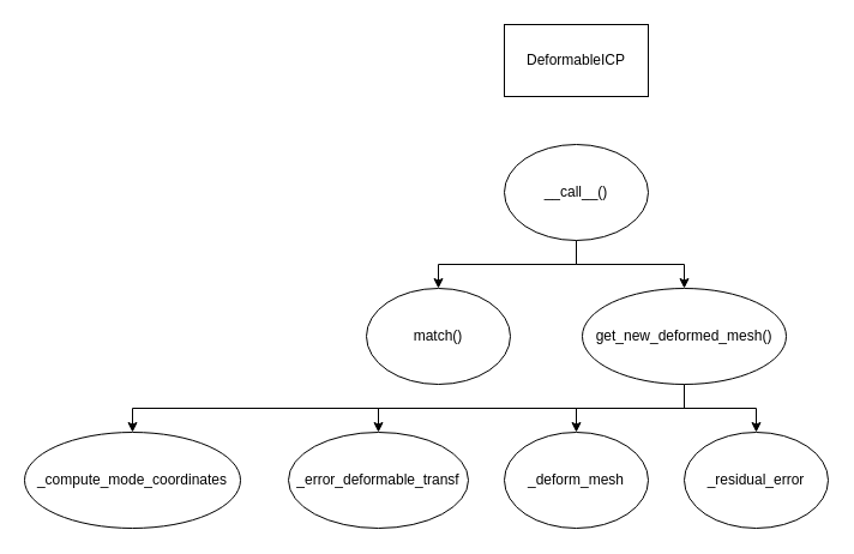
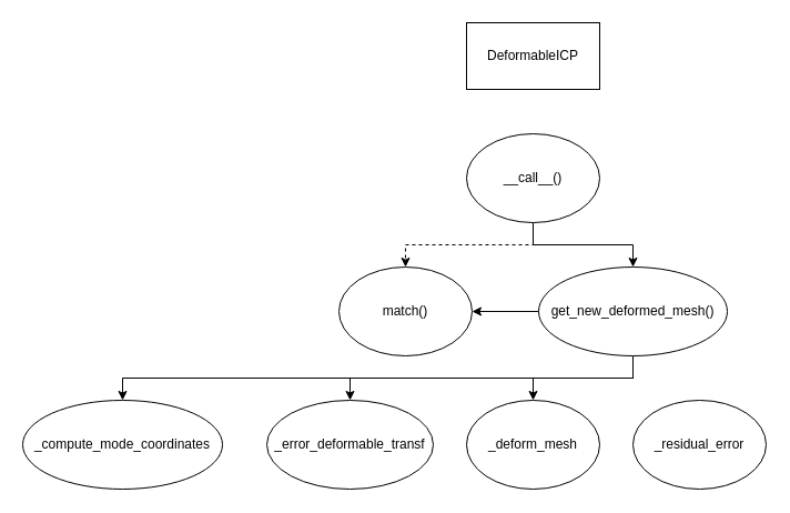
  <mxCell id="0" />
  <mxCell id="1" parent="0" />
  <mxCell id="2" value="DeformableICP" style="rounded=0;whiteSpace=wrap;html=1;" vertex="1" parent="1"><mxGeometry x="420" y="20" width="120" height="60" as="geometry" /></mxCell>
- <mxCell id="3" style="edgeStyle=orthogonalEdgeStyle;rounded=0;orthogonalLoop=1;jettySize=auto;html=1;entryX=0.5;entryY=0;entryDx=0;entryDy=0;" edge="1" parent="1" source="5" target="6"><mxGeometry relative="1" as="geometry" /></mxCell>
+ <mxCell id="3" style="edgeStyle=orthogonalEdgeStyle;rounded=0;orthogonalLoop=1;jettySize=auto;html=1;entryX=0.5;entryY=0;entryDx=0;entryDy=0;dashed=1;" edge="1" parent="1" source="5" target="6"><mxGeometry relative="1" as="geometry" /></mxCell>
  <mxCell id="4" style="edgeStyle=orthogonalEdgeStyle;rounded=0;orthogonalLoop=1;jettySize=auto;html=1;entryX=0.5;entryY=0;entryDx=0;entryDy=0;" edge="1" parent="1" source="5" target="11"><mxGeometry relative="1" as="geometry" /></mxCell>
  <mxCell id="5" value="__call__()" style="ellipse;whiteSpace=wrap;html=1;" vertex="1" parent="1"><mxGeometry x="420" y="120" width="120" height="80" as="geometry" /></mxCell>
  <mxCell id="6" value="match()" style="ellipse;whiteSpace=wrap;html=1;" vertex="1" parent="1"><mxGeometry x="305" y="240" width="120" height="80" as="geometry" /></mxCell>
- <mxCell id="7" value="" style="edgeStyle=orthogonalEdgeStyle;rounded=0;orthogonalLoop=1;jettySize=auto;html=1;" edge="1" parent="1" source="11" target="13"><mxGeometry relative="1" as="geometry" /></mxCell>
+ <mxCell id="7" value="" style="edgeStyle=orthogonalEdgeStyle;rounded=0;orthogonalLoop=1;jettySize=auto;html=1;" edge="1" parent="1" source="11" target="6"><mxGeometry relative="1" as="geometry" /></mxCell>
  <mxCell id="8" style="edgeStyle=orthogonalEdgeStyle;rounded=0;orthogonalLoop=1;jettySize=auto;html=1;entryX=0.5;entryY=0;entryDx=0;entryDy=0;" edge="1" parent="1" source="11" target="12"><mxGeometry relative="1" as="geometry" /></mxCell>
  <mxCell id="9" style="edgeStyle=orthogonalEdgeStyle;rounded=0;orthogonalLoop=1;jettySize=auto;html=1;entryX=0.5;entryY=0;entryDx=0;entryDy=0;" edge="1" parent="1" source="11" target="14"><mxGeometry relative="1" as="geometry"><Array as="points"><mxPoint x="570" y="340" /><mxPoint x="315" y="340" /></Array></mxGeometry></mxCell>
  <mxCell id="10" style="edgeStyle=orthogonalEdgeStyle;rounded=0;orthogonalLoop=1;jettySize=auto;html=1;entryX=0.5;entryY=0;entryDx=0;entryDy=0;" edge="1" parent="1" source="11" target="15"><mxGeometry relative="1" as="geometry"><Array as="points"><mxPoint x="570" y="340" /><mxPoint x="110" y="340" /></Array></mxGeometry></mxCell>
  <mxCell id="11" value="get_new_deformed_mesh()" style="ellipse;whiteSpace=wrap;html=1;" vertex="1" parent="1"><mxGeometry x="485" y="240" width="170" height="80" as="geometry" /></mxCell>
  <mxCell id="12" value="_deform_mesh" style="ellipse;whiteSpace=wrap;html=1;" vertex="1" parent="1"><mxGeometry x="420" y="360" width="120" height="80" as="geometry" /></mxCell>
  <mxCell id="13" value="_residual_error" style="ellipse;whiteSpace=wrap;html=1;" vertex="1" parent="1"><mxGeometry x="570" y="360" width="120" height="80" as="geometry" /></mxCell>
  <mxCell id="14" value="_error_deformable_transf" style="ellipse;whiteSpace=wrap;html=1;" vertex="1" parent="1"><mxGeometry x="240" y="360" width="150" height="80" as="geometry" /></mxCell>
  <mxCell id="15" value="_compute_mode_coordinates" style="ellipse;whiteSpace=wrap;html=1;" vertex="1" parent="1"><mxGeometry x="20" y="360" width="180" height="80" as="geometry" /></mxCell>
